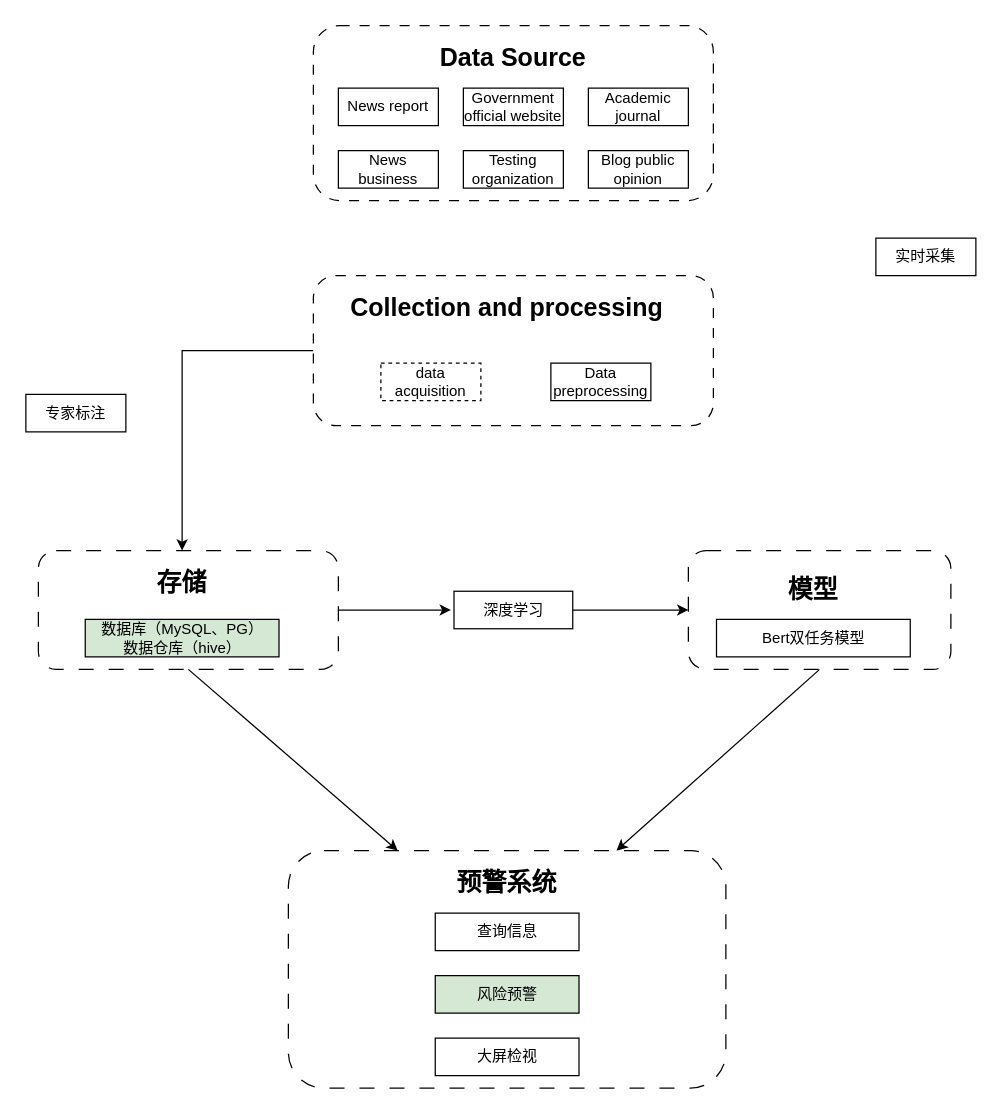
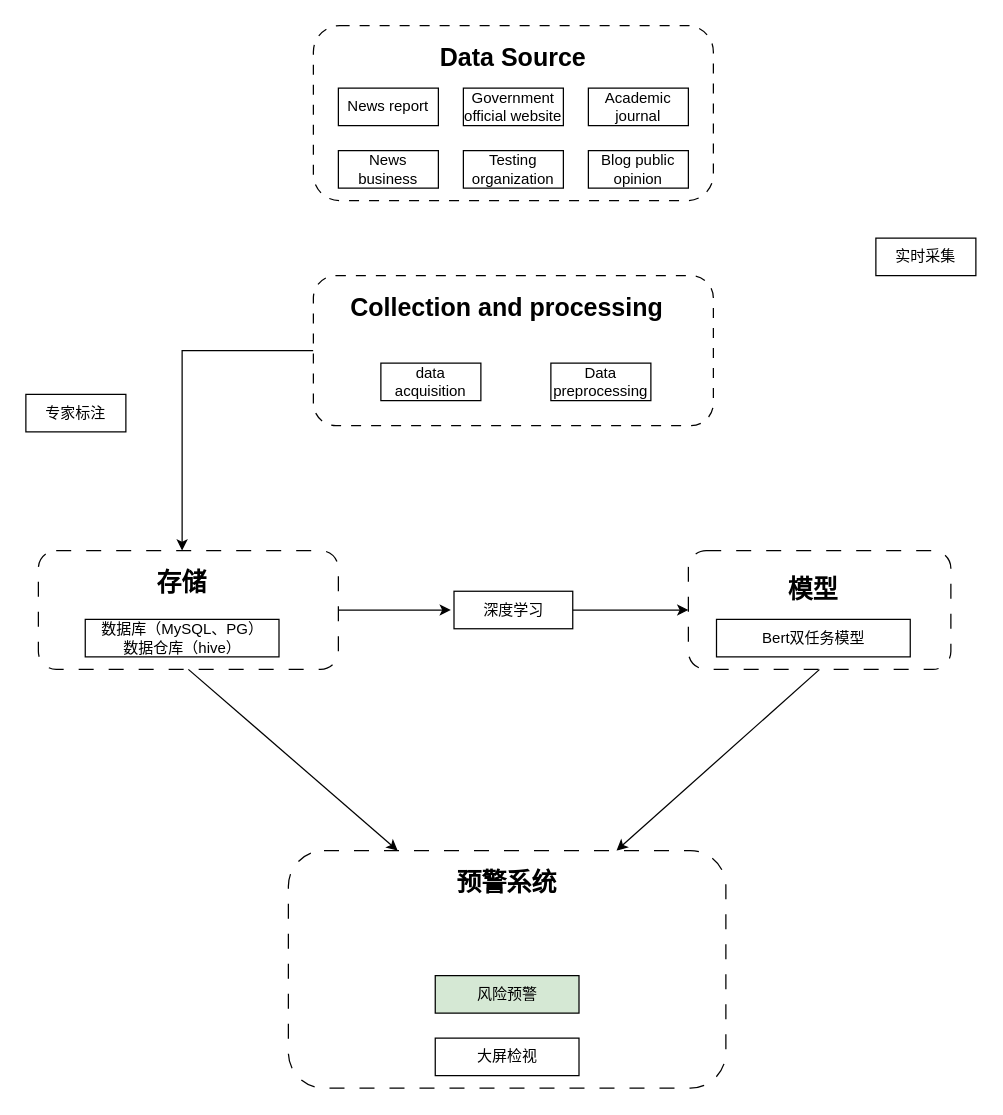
  <mxCell id="0" />
  <mxCell id="1" parent="0" />
  <mxCell id="2" value="" style="rounded=1;whiteSpace=wrap;html=1;dashed=1;dashPattern=8 8;" parent="1" vertex="1"><mxGeometry x="250" y="20" width="320" height="140" as="geometry" /></mxCell>
  <mxCell id="3" value="&lt;div style=&quot;font-size: 20px;&quot;&gt;&lt;font style=&quot;font-size: 20px;&quot;&gt;Data Source&lt;/font&gt;&lt;/div&gt;" style="text;html=1;strokeColor=none;fillColor=none;align=center;verticalAlign=middle;whiteSpace=wrap;rounded=0;fontStyle=1" parent="1" vertex="1"><mxGeometry x="330" y="20" width="160" height="50" as="geometry" /></mxCell>
  <mxCell id="4" value="News report" style="rounded=0;whiteSpace=wrap;html=1;" parent="1" vertex="1"><mxGeometry x="270" y="70" width="80" height="30" as="geometry" /></mxCell>
  <mxCell id="5" value="Government official website" style="rounded=0;whiteSpace=wrap;html=1;" parent="1" vertex="1"><mxGeometry x="370" y="70" width="80" height="30" as="geometry" /></mxCell>
  <mxCell id="6" value="News business" style="rounded=0;whiteSpace=wrap;html=1;" parent="1" vertex="1"><mxGeometry x="270" y="120" width="80" height="30" as="geometry" /></mxCell>
  <mxCell id="7" value="Academic journal" style="rounded=0;whiteSpace=wrap;html=1;" parent="1" vertex="1"><mxGeometry x="470" y="70" width="80" height="30" as="geometry" /></mxCell>
  <mxCell id="8" value="Testing organization" style="rounded=0;whiteSpace=wrap;html=1;" parent="1" vertex="1"><mxGeometry x="370" y="120" width="80" height="30" as="geometry" /></mxCell>
  <mxCell id="9" value="&lt;div&gt;Blog public opinion&lt;/div&gt;" style="rounded=0;whiteSpace=wrap;html=1;" parent="1" vertex="1"><mxGeometry x="470" y="120" width="80" height="30" as="geometry" /></mxCell>
  <mxCell id="10" style="edgeStyle=orthogonalEdgeStyle;rounded=0;orthogonalLoop=1;jettySize=auto;html=1;entryX=0.5;entryY=0;entryDx=0;entryDy=0;" parent="1" source="11" target="17" edge="1"><mxGeometry relative="1" as="geometry" /></mxCell>
  <mxCell id="11" value="" style="rounded=1;whiteSpace=wrap;html=1;dashed=1;dashPattern=8 8;movable=1;resizable=1;rotatable=1;deletable=1;editable=1;locked=0;connectable=1;" parent="1" vertex="1"><mxGeometry x="250" y="220" width="320" height="120" as="geometry" /></mxCell>
  <mxCell id="12" value="&lt;div style=&quot;&quot;&gt;&lt;div style=&quot;&quot;&gt;&lt;font style=&quot;font-size: 20px;&quot;&gt;Collection and processing&lt;/font&gt;&lt;/div&gt;&lt;/div&gt;" style="text;html=1;strokeColor=none;fillColor=none;align=center;verticalAlign=middle;whiteSpace=wrap;rounded=0;fontStyle=1;movable=1;resizable=1;rotatable=1;deletable=1;editable=1;locked=0;connectable=1;" parent="1" vertex="1"><mxGeometry x="260" y="220" width="290" height="50" as="geometry" /></mxCell>
- <mxCell id="13" value="&lt;div&gt;data acquisition&lt;/div&gt;" style="rounded=0;whiteSpace=wrap;html=1;movable=1;resizable=1;rotatable=1;deletable=1;editable=1;locked=0;connectable=1;dashed=1;" parent="1" vertex="1"><mxGeometry x="304" y="290" width="80" height="30" as="geometry" /></mxCell>
+ <mxCell id="13" value="&lt;div&gt;data acquisition&lt;/div&gt;" style="rounded=0;whiteSpace=wrap;html=1;movable=1;resizable=1;rotatable=1;deletable=1;editable=1;locked=0;connectable=1;" parent="1" vertex="1"><mxGeometry x="304" y="290" width="80" height="30" as="geometry" /></mxCell>
  <mxCell id="14" value="&lt;div&gt;Data preprocessing&lt;/div&gt;" style="rounded=0;whiteSpace=wrap;html=1;movable=1;resizable=1;rotatable=1;deletable=1;editable=1;locked=0;connectable=1;" parent="1" vertex="1"><mxGeometry x="440" y="290" width="80" height="30" as="geometry" /></mxCell>
  <mxCell id="15" style="edgeStyle=orthogonalEdgeStyle;rounded=0;orthogonalLoop=1;jettySize=auto;html=1;" edge="1" parent="1" source="16"><mxGeometry relative="1" as="geometry"><mxPoint x="360" y="487.5" as="targetPoint" /></mxGeometry></mxCell>
  <mxCell id="16" value="" style="rounded=1;whiteSpace=wrap;html=1;strokeColor=default;dashed=1;dashPattern=12 12;" parent="1" vertex="1"><mxGeometry x="30" y="440" width="240" height="95" as="geometry" /></mxCell>
  <mxCell id="17" value="&lt;font style=&quot;font-size: 20px;&quot;&gt;存储&lt;/font&gt;" style="text;html=1;strokeColor=none;fillColor=none;align=center;verticalAlign=middle;whiteSpace=wrap;rounded=0;fontStyle=1" parent="1" vertex="1"><mxGeometry x="65" y="440" width="160" height="50" as="geometry" /></mxCell>
  <mxCell id="18" style="rounded=0;orthogonalLoop=1;jettySize=auto;html=1;entryX=0.25;entryY=0;entryDx=0;entryDy=0;exitX=0.5;exitY=1;exitDx=0;exitDy=0;" parent="1" source="16" target="24" edge="1"><mxGeometry relative="1" as="geometry" /></mxCell>
- <mxCell id="19" value="数据库（MySQL、PG）&lt;br&gt;数据仓库（hive）" style="rounded=0;whiteSpace=wrap;html=1;fillColor=#d5e8d4;" parent="1" vertex="1"><mxGeometry x="67.5" y="495" width="155" height="30" as="geometry" /></mxCell>
+ <mxCell id="19" value="数据库（MySQL、PG）&lt;br&gt;数据仓库（hive）" style="rounded=0;whiteSpace=wrap;html=1;" parent="1" vertex="1"><mxGeometry x="67.5" y="495" width="155" height="30" as="geometry" /></mxCell>
  <mxCell id="20" style="rounded=0;orthogonalLoop=1;jettySize=auto;html=1;entryX=0.75;entryY=0;entryDx=0;entryDy=0;exitX=0.5;exitY=1;exitDx=0;exitDy=0;" parent="1" source="21" target="24" edge="1"><mxGeometry relative="1" as="geometry" /></mxCell>
  <mxCell id="21" value="" style="rounded=1;whiteSpace=wrap;html=1;strokeColor=default;dashed=1;dashPattern=12 12;" parent="1" vertex="1"><mxGeometry x="550" y="440" width="210" height="95" as="geometry" /></mxCell>
  <mxCell id="22" value="&lt;font style=&quot;font-size: 20px;&quot;&gt;模型&lt;/font&gt;" style="text;html=1;strokeColor=none;fillColor=none;align=center;verticalAlign=middle;whiteSpace=wrap;rounded=0;fontStyle=1" parent="1" vertex="1"><mxGeometry x="570" y="445" width="160" height="50" as="geometry" /></mxCell>
  <mxCell id="23" value="Bert双任务模型" style="rounded=0;whiteSpace=wrap;html=1;" parent="1" vertex="1"><mxGeometry x="572.5" y="495" width="155" height="30" as="geometry" /></mxCell>
  <mxCell id="24" value="" style="rounded=1;whiteSpace=wrap;html=1;strokeColor=default;dashed=1;dashPattern=12 12;" parent="1" vertex="1"><mxGeometry x="230" y="680" width="350" height="190" as="geometry" /></mxCell>
  <mxCell id="25" value="&lt;span style=&quot;font-size: 20px;&quot;&gt;预警系统&lt;/span&gt;" style="text;html=1;strokeColor=none;fillColor=none;align=center;verticalAlign=middle;whiteSpace=wrap;rounded=0;fontStyle=1" parent="1" vertex="1"><mxGeometry x="325" y="680" width="160" height="50" as="geometry" /></mxCell>
- <mxCell id="26" value="查询信息" style="rounded=0;whiteSpace=wrap;html=1;" parent="1" vertex="1"><mxGeometry x="347.5" y="730" width="115" height="30" as="geometry" /></mxCell>
  <mxCell id="27" value="风险预警" style="rounded=0;whiteSpace=wrap;html=1;fillColor=#d5e8d4;" parent="1" vertex="1"><mxGeometry x="347.5" y="780" width="115" height="30" as="geometry" /></mxCell>
  <mxCell id="28" value="大屏检视" style="rounded=0;whiteSpace=wrap;html=1;" parent="1" vertex="1"><mxGeometry x="347.5" y="830" width="115" height="30" as="geometry" /></mxCell>
  <mxCell id="29" value="专家标注" style="rounded=0;whiteSpace=wrap;html=1;movable=1;resizable=1;rotatable=1;deletable=1;editable=1;locked=0;connectable=1;" parent="1" vertex="1"><mxGeometry x="20" y="315" width="80" height="30" as="geometry" /></mxCell>
  <mxCell id="30" value="实时采集" style="rounded=0;whiteSpace=wrap;html=1;movable=1;resizable=1;rotatable=1;deletable=1;editable=1;locked=0;connectable=1;" vertex="1" parent="1"><mxGeometry x="700" y="190" width="80" height="30" as="geometry" /></mxCell>
  <mxCell id="31" style="edgeStyle=orthogonalEdgeStyle;rounded=0;orthogonalLoop=1;jettySize=auto;html=1;entryX=0;entryY=0.5;entryDx=0;entryDy=0;" edge="1" parent="1" source="32" target="21"><mxGeometry relative="1" as="geometry" /></mxCell>
  <mxCell id="32" value="深度学习" style="rounded=0;whiteSpace=wrap;html=1;" vertex="1" parent="1"><mxGeometry x="362.5" y="472.5" width="95" height="30" as="geometry" /></mxCell>
